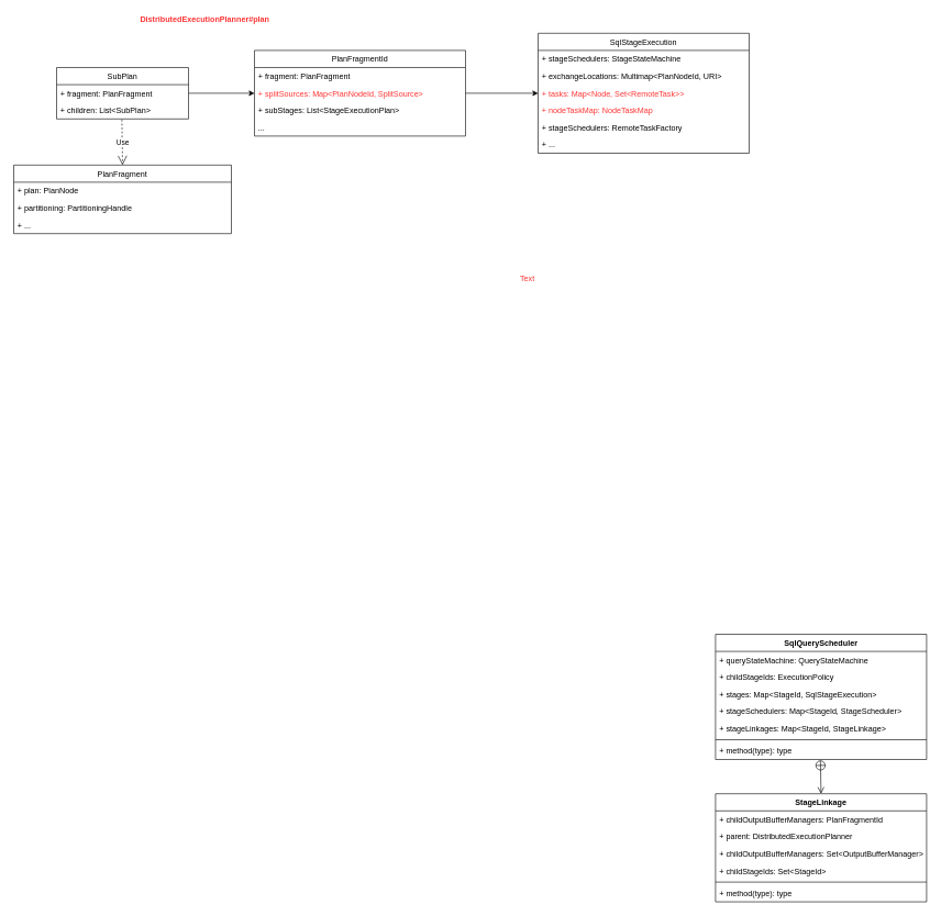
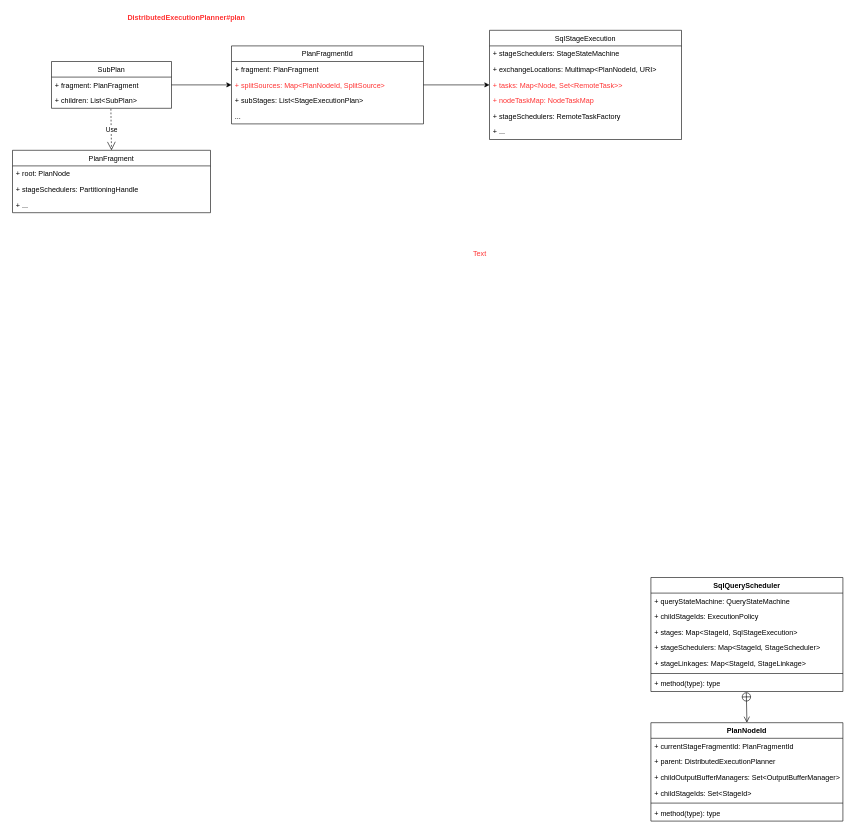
  <mxCell id="0" />
  <mxCell id="1" parent="0" />
  <mxCell id="2" value="SubPlan" style="swimlane;fontStyle=0;childLayout=stackLayout;horizontal=1;startSize=26;fillColor=none;horizontalStack=0;resizeParent=1;resizeParentMax=0;resizeLast=0;collapsible=1;marginBottom=0;" parent="1" vertex="1"><mxGeometry x="85" y="102" width="200" height="78" as="geometry" /></mxCell>
  <mxCell id="3" value="+ fragment: PlanFragment" style="text;strokeColor=none;fillColor=none;align=left;verticalAlign=top;spacingLeft=4;spacingRight=4;overflow=hidden;rotatable=0;points=[[0,0.5],[1,0.5]];portConstraint=eastwest;" parent="2" vertex="1"><mxGeometry y="26" width="200" height="26" as="geometry" /></mxCell>
  <mxCell id="4" value="+ children: List&lt;SubPlan&gt;" style="text;strokeColor=none;fillColor=none;align=left;verticalAlign=top;spacingLeft=4;spacingRight=4;overflow=hidden;rotatable=0;points=[[0,0.5],[1,0.5]];portConstraint=eastwest;" parent="2" vertex="1"><mxGeometry y="52" width="200" height="26" as="geometry" /></mxCell>
  <mxCell id="5" value="PlanFragmentId" style="swimlane;fontStyle=0;childLayout=stackLayout;horizontal=1;startSize=26;fillColor=none;horizontalStack=0;resizeParent=1;resizeParentMax=0;resizeLast=0;collapsible=1;marginBottom=0;" parent="1" vertex="1"><mxGeometry x="385" y="76" width="320" height="130" as="geometry" /></mxCell>
  <mxCell id="6" value="+ fragment: PlanFragment&#10;" style="text;strokeColor=none;fillColor=none;align=left;verticalAlign=top;spacingLeft=4;spacingRight=4;overflow=hidden;rotatable=0;points=[[0,0.5],[1,0.5]];portConstraint=eastwest;" parent="5" vertex="1"><mxGeometry y="26" width="320" height="26" as="geometry" /></mxCell>
  <mxCell id="7" value="+ splitSources: Map&lt;PlanNodeId, SplitSource&gt;" style="text;strokeColor=none;fillColor=none;align=left;verticalAlign=top;spacingLeft=4;spacingRight=4;overflow=hidden;rotatable=0;points=[[0,0.5],[1,0.5]];portConstraint=eastwest;fontColor=#FF3333;" parent="5" vertex="1"><mxGeometry y="52" width="320" height="26" as="geometry" /></mxCell>
  <mxCell id="8" value="+ subStages: List&lt;StageExecutionPlan&gt;&#10;&#10;&#10;" style="text;strokeColor=none;fillColor=none;align=left;verticalAlign=top;spacingLeft=4;spacingRight=4;overflow=hidden;rotatable=0;points=[[0,0.5],[1,0.5]];portConstraint=eastwest;" parent="5" vertex="1"><mxGeometry y="78" width="320" height="26" as="geometry" /></mxCell>
  <mxCell id="9" value="..." style="text;strokeColor=none;fillColor=none;align=left;verticalAlign=top;spacingLeft=4;spacingRight=4;overflow=hidden;rotatable=0;points=[[0,0.5],[1,0.5]];portConstraint=eastwest;" vertex="1" parent="5"><mxGeometry y="104" width="320" height="26" as="geometry" /></mxCell>
  <mxCell id="10" style="edgeStyle=orthogonalEdgeStyle;rounded=0;orthogonalLoop=1;jettySize=auto;html=1;exitX=1;exitY=0.5;exitDx=0;exitDy=0;entryX=0;entryY=0.5;entryDx=0;entryDy=0;" edge="1" parent="1" source="3" target="7"><mxGeometry relative="1" as="geometry" /></mxCell>
  <mxCell id="11" value="PlanFragment" style="swimlane;fontStyle=0;childLayout=stackLayout;horizontal=1;startSize=26;fillColor=none;horizontalStack=0;resizeParent=1;resizeParentMax=0;resizeLast=0;collapsible=1;marginBottom=0;" vertex="1" parent="1"><mxGeometry x="20" y="250" width="330" height="104" as="geometry" /></mxCell>
- <mxCell id="12" value="+ plan: PlanNode" style="text;strokeColor=none;fillColor=none;align=left;verticalAlign=top;spacingLeft=4;spacingRight=4;overflow=hidden;rotatable=0;points=[[0,0.5],[1,0.5]];portConstraint=eastwest;" vertex="1" parent="11"><mxGeometry y="26" width="330" height="26" as="geometry" /></mxCell>
- <mxCell id="13" value="+ partitioning: PartitioningHandle" style="text;strokeColor=none;fillColor=none;align=left;verticalAlign=top;spacingLeft=4;spacingRight=4;overflow=hidden;rotatable=0;points=[[0,0.5],[1,0.5]];portConstraint=eastwest;" vertex="1" parent="11"><mxGeometry y="52" width="330" height="26" as="geometry" /></mxCell>
+ <mxCell id="12" value="+ root: PlanNode" style="text;strokeColor=none;fillColor=none;align=left;verticalAlign=top;spacingLeft=4;spacingRight=4;overflow=hidden;rotatable=0;points=[[0,0.5],[1,0.5]];portConstraint=eastwest;" vertex="1" parent="11"><mxGeometry y="26" width="330" height="26" as="geometry" /></mxCell>
+ <mxCell id="13" value="+ stageSchedulers: PartitioningHandle" style="text;strokeColor=none;fillColor=none;align=left;verticalAlign=top;spacingLeft=4;spacingRight=4;overflow=hidden;rotatable=0;points=[[0,0.5],[1,0.5]];portConstraint=eastwest;" vertex="1" parent="11"><mxGeometry y="52" width="330" height="26" as="geometry" /></mxCell>
  <mxCell id="14" value="+ ..." style="text;strokeColor=none;fillColor=none;align=left;verticalAlign=top;spacingLeft=4;spacingRight=4;overflow=hidden;rotatable=0;points=[[0,0.5],[1,0.5]];portConstraint=eastwest;" vertex="1" parent="11"><mxGeometry y="78" width="330" height="26" as="geometry" /></mxCell>
  <mxCell id="15" value="Use" style="endArrow=open;endSize=12;dashed=1;html=1;entryX=0.5;entryY=0;entryDx=0;entryDy=0;exitX=0.495;exitY=1.038;exitDx=0;exitDy=0;exitPerimeter=0;" edge="1" parent="1" source="4" target="11"><mxGeometry width="160" relative="1" as="geometry"><mxPoint x="165" y="192" as="sourcePoint" /><mxPoint x="325" y="192" as="targetPoint" /></mxGeometry></mxCell>
  <mxCell id="16" value="SqlQueryScheduler" style="swimlane;fontStyle=1;align=center;verticalAlign=top;childLayout=stackLayout;horizontal=1;startSize=26;horizontalStack=0;resizeParent=1;resizeParentMax=0;resizeLast=0;collapsible=1;marginBottom=0;" vertex="1" parent="1"><mxGeometry x="1084" y="962" width="320" height="190" as="geometry" /></mxCell>
  <mxCell id="17" value="+ queryStateMachine: QueryStateMachine&#10; " style="text;strokeColor=none;fillColor=none;align=left;verticalAlign=top;spacingLeft=4;spacingRight=4;overflow=hidden;rotatable=0;points=[[0,0.5],[1,0.5]];portConstraint=eastwest;" vertex="1" parent="16"><mxGeometry y="26" width="320" height="26" as="geometry" /></mxCell>
  <mxCell id="18" value="+ childStageIds: ExecutionPolicy&#10; " style="text;strokeColor=none;fillColor=none;align=left;verticalAlign=top;spacingLeft=4;spacingRight=4;overflow=hidden;rotatable=0;points=[[0,0.5],[1,0.5]];portConstraint=eastwest;" vertex="1" parent="16"><mxGeometry y="52" width="320" height="26" as="geometry" /></mxCell>
  <mxCell id="19" value="+ stages: Map&lt;StageId, SqlStageExecution&gt;" style="text;strokeColor=none;fillColor=none;align=left;verticalAlign=top;spacingLeft=4;spacingRight=4;overflow=hidden;rotatable=0;points=[[0,0.5],[1,0.5]];portConstraint=eastwest;" vertex="1" parent="16"><mxGeometry y="78" width="320" height="26" as="geometry" /></mxCell>
  <mxCell id="20" value="+ stageSchedulers: Map&lt;StageId, StageScheduler&gt;&#10; " style="text;strokeColor=none;fillColor=none;align=left;verticalAlign=top;spacingLeft=4;spacingRight=4;overflow=hidden;rotatable=0;points=[[0,0.5],[1,0.5]];portConstraint=eastwest;" vertex="1" parent="16"><mxGeometry y="104" width="320" height="26" as="geometry" /></mxCell>
  <mxCell id="21" value="+ stageLinkages: Map&lt;StageId, StageLinkage&gt;&#10; " style="text;strokeColor=none;fillColor=none;align=left;verticalAlign=top;spacingLeft=4;spacingRight=4;overflow=hidden;rotatable=0;points=[[0,0.5],[1,0.5]];portConstraint=eastwest;" vertex="1" parent="16"><mxGeometry y="130" width="320" height="26" as="geometry" /></mxCell>
  <mxCell id="22" value="" style="line;strokeWidth=1;fillColor=none;align=left;verticalAlign=middle;spacingTop=-1;spacingLeft=3;spacingRight=3;rotatable=0;labelPosition=right;points=[];portConstraint=eastwest;" vertex="1" parent="16"><mxGeometry y="156" width="320" height="8" as="geometry" /></mxCell>
  <mxCell id="23" value="+ method(type): type" style="text;strokeColor=none;fillColor=none;align=left;verticalAlign=top;spacingLeft=4;spacingRight=4;overflow=hidden;rotatable=0;points=[[0,0.5],[1,0.5]];portConstraint=eastwest;" vertex="1" parent="16"><mxGeometry y="164" width="320" height="26" as="geometry" /></mxCell>
  <mxCell id="24" value="SqlStageExecution" style="swimlane;fontStyle=0;childLayout=stackLayout;horizontal=1;startSize=26;fillColor=none;horizontalStack=0;resizeParent=1;resizeParentMax=0;resizeLast=0;collapsible=1;marginBottom=0;" vertex="1" parent="1"><mxGeometry x="815" y="50" width="320" height="182" as="geometry" /></mxCell>
  <mxCell id="25" value="+ stageSchedulers: StageStateMachine" style="text;strokeColor=none;fillColor=none;align=left;verticalAlign=top;spacingLeft=4;spacingRight=4;overflow=hidden;rotatable=0;points=[[0,0.5],[1,0.5]];portConstraint=eastwest;" vertex="1" parent="24"><mxGeometry y="26" width="320" height="26" as="geometry" /></mxCell>
  <mxCell id="26" value="+ exchangeLocations: Multimap&lt;PlanNodeId, URI&gt;&#10;" style="text;strokeColor=none;fillColor=none;align=left;verticalAlign=top;spacingLeft=4;spacingRight=4;overflow=hidden;rotatable=0;points=[[0,0.5],[1,0.5]];portConstraint=eastwest;" vertex="1" parent="24"><mxGeometry y="52" width="320" height="26" as="geometry" /></mxCell>
  <mxCell id="27" value="+ tasks: Map&lt;Node, Set&lt;RemoteTask&gt;&gt;&#10;" style="text;strokeColor=none;fillColor=none;align=left;verticalAlign=top;spacingLeft=4;spacingRight=4;overflow=hidden;rotatable=0;points=[[0,0.5],[1,0.5]];portConstraint=eastwest;fontColor=#FF3333;" vertex="1" parent="24"><mxGeometry y="78" width="320" height="26" as="geometry" /></mxCell>
  <mxCell id="28" value="+ nodeTaskMap: NodeTaskMap&#10;" style="text;strokeColor=none;fillColor=none;align=left;verticalAlign=top;spacingLeft=4;spacingRight=4;overflow=hidden;rotatable=0;points=[[0,0.5],[1,0.5]];portConstraint=eastwest;fontColor=#FF3333;" vertex="1" parent="24"><mxGeometry y="104" width="320" height="26" as="geometry" /></mxCell>
  <mxCell id="29" value="+ stageSchedulers: RemoteTaskFactory&#10; " style="text;strokeColor=none;fillColor=none;align=left;verticalAlign=top;spacingLeft=4;spacingRight=4;overflow=hidden;rotatable=0;points=[[0,0.5],[1,0.5]];portConstraint=eastwest;" vertex="1" parent="24"><mxGeometry y="130" width="320" height="26" as="geometry" /></mxCell>
  <mxCell id="30" value="+ ...&#10;" style="text;strokeColor=none;fillColor=none;align=left;verticalAlign=top;spacingLeft=4;spacingRight=4;overflow=hidden;rotatable=0;points=[[0,0.5],[1,0.5]];portConstraint=eastwest;" vertex="1" parent="24"><mxGeometry y="156" width="320" height="26" as="geometry" /></mxCell>
- <mxCell id="31" value="StageLinkage" style="swimlane;fontStyle=1;align=center;verticalAlign=top;childLayout=stackLayout;horizontal=1;startSize=26;horizontalStack=0;resizeParent=1;resizeParentMax=0;resizeLast=0;collapsible=1;marginBottom=0;" vertex="1" parent="1"><mxGeometry x="1084" y="1204" width="320" height="164" as="geometry" /></mxCell>
- <mxCell id="32" value="+ childOutputBufferManagers: PlanFragmentId" style="text;strokeColor=none;fillColor=none;align=left;verticalAlign=top;spacingLeft=4;spacingRight=4;overflow=hidden;rotatable=0;points=[[0,0.5],[1,0.5]];portConstraint=eastwest;" vertex="1" parent="31"><mxGeometry y="26" width="320" height="26" as="geometry" /></mxCell>
+ <mxCell id="31" value="PlanNodeId" style="swimlane;fontStyle=1;align=center;verticalAlign=top;childLayout=stackLayout;horizontal=1;startSize=26;horizontalStack=0;resizeParent=1;resizeParentMax=0;resizeLast=0;collapsible=1;marginBottom=0;" vertex="1" parent="1"><mxGeometry x="1084" y="1204" width="320" height="164" as="geometry" /></mxCell>
+ <mxCell id="32" value="+ currentStageFragmentId: PlanFragmentId" style="text;strokeColor=none;fillColor=none;align=left;verticalAlign=top;spacingLeft=4;spacingRight=4;overflow=hidden;rotatable=0;points=[[0,0.5],[1,0.5]];portConstraint=eastwest;" vertex="1" parent="31"><mxGeometry y="26" width="320" height="26" as="geometry" /></mxCell>
  <mxCell id="33" value="+ parent: DistributedExecutionPlanner" style="text;strokeColor=none;fillColor=none;align=left;verticalAlign=top;spacingLeft=4;spacingRight=4;overflow=hidden;rotatable=0;points=[[0,0.5],[1,0.5]];portConstraint=eastwest;" vertex="1" parent="31"><mxGeometry y="52" width="320" height="26" as="geometry" /></mxCell>
  <mxCell id="34" value="+ childOutputBufferManagers: Set&lt;OutputBufferManager&gt; " style="text;strokeColor=none;fillColor=none;align=left;verticalAlign=top;spacingLeft=4;spacingRight=4;overflow=hidden;rotatable=0;points=[[0,0.5],[1,0.5]];portConstraint=eastwest;" vertex="1" parent="31"><mxGeometry y="78" width="320" height="26" as="geometry" /></mxCell>
  <mxCell id="35" value="+ childStageIds: Set&lt;StageId&gt; " style="text;strokeColor=none;fillColor=none;align=left;verticalAlign=top;spacingLeft=4;spacingRight=4;overflow=hidden;rotatable=0;points=[[0,0.5],[1,0.5]];portConstraint=eastwest;" vertex="1" parent="31"><mxGeometry y="104" width="320" height="26" as="geometry" /></mxCell>
  <mxCell id="36" value="" style="line;strokeWidth=1;fillColor=none;align=left;verticalAlign=middle;spacingTop=-1;spacingLeft=3;spacingRight=3;rotatable=0;labelPosition=right;points=[];portConstraint=eastwest;" vertex="1" parent="31"><mxGeometry y="130" width="320" height="8" as="geometry" /></mxCell>
  <mxCell id="37" value="+ method(type): type" style="text;strokeColor=none;fillColor=none;align=left;verticalAlign=top;spacingLeft=4;spacingRight=4;overflow=hidden;rotatable=0;points=[[0,0.5],[1,0.5]];portConstraint=eastwest;" vertex="1" parent="31"><mxGeometry y="138" width="320" height="26" as="geometry" /></mxCell>
  <mxCell id="38" value="" style="endArrow=open;startArrow=circlePlus;endFill=0;startFill=0;endSize=8;html=1;entryX=0.5;entryY=0;entryDx=0;entryDy=0;exitX=0.497;exitY=1.038;exitDx=0;exitDy=0;exitPerimeter=0;" edge="1" parent="1" source="23" target="31"><mxGeometry width="160" relative="1" as="geometry"><mxPoint x="1244" y="1080" as="sourcePoint" /><mxPoint x="1404" y="1092" as="targetPoint" /></mxGeometry></mxCell>
  <mxCell id="39" style="edgeStyle=orthogonalEdgeStyle;rounded=0;orthogonalLoop=1;jettySize=auto;html=1;exitX=1;exitY=0.5;exitDx=0;exitDy=0;entryX=0;entryY=0.5;entryDx=0;entryDy=0;" edge="1" parent="1" source="7" target="27"><mxGeometry relative="1" as="geometry"><mxPoint x="845.206" y="140.588" as="sourcePoint" /><mxPoint x="1035" y="141" as="targetPoint" /></mxGeometry></mxCell>
  <mxCell id="40" value="&lt;div&gt;&lt;font&gt;DistributedExecutionPlanner#plan&lt;/font&gt;&lt;/div&gt;" style="text;html=1;resizable=0;points=[];autosize=1;align=left;verticalAlign=top;spacingTop=-4;fontColor=#FF3333;fontStyle=1" vertex="1" parent="1"><mxGeometry x="210" y="20" width="200" height="20" as="geometry" /></mxCell>
  <mxCell id="41" value="Text" style="text;html=1;resizable=0;points=[];autosize=1;align=left;verticalAlign=top;spacingTop=-4;fontColor=#FF3333;" vertex="1" parent="1"><mxGeometry x="786" y="413" width="40" height="20" as="geometry" /></mxCell>
